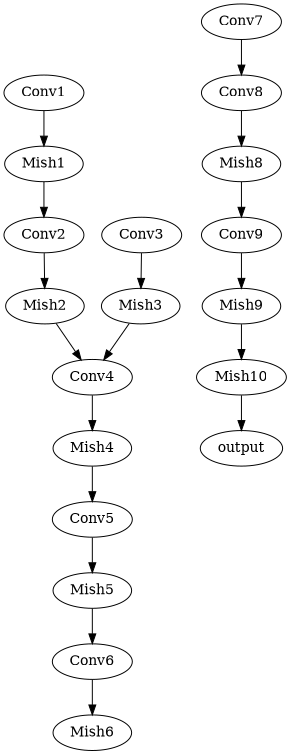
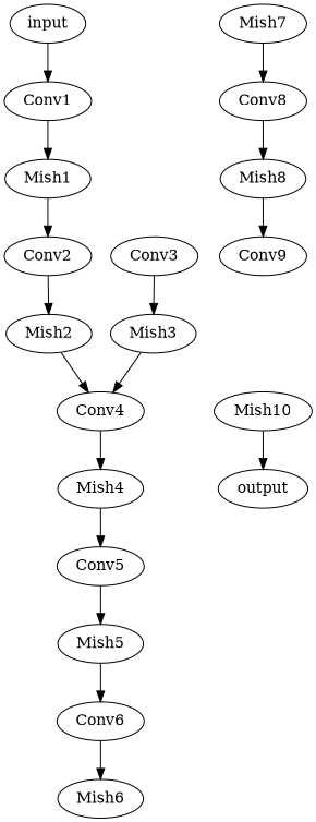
  digraph {
+   input
    Conv1
    Mish1
    Conv2
    Mish2
    Conv4
    Conv3
    Mish3
    Mish4
    Conv5
    Mish5
    Conv6
    Mish6
-   Mish7 [label=Conv7]
+   Mish7
    Conv8
    Mish8
    Conv9
-   Mish9
    n19 [label=Mish10]
    output
+   input -> Conv1
    Conv1 -> Mish1
    Mish1 -> Conv2
    Conv2 -> Mish2
    Mish2 -> Conv4
    Conv4 -> Mish4
    Conv3 -> Mish3
    Mish3 -> Conv4
    Mish4 -> Conv5
    Conv5 -> Mish5
    Mish5 -> Conv6
    Conv6 -> Mish6
    Mish7 -> Conv8
    Conv8 -> Mish8
    Mish8 -> Conv9
-   Conv9 -> Mish9
-   Mish9 -> n19
    n19 -> output
  }
